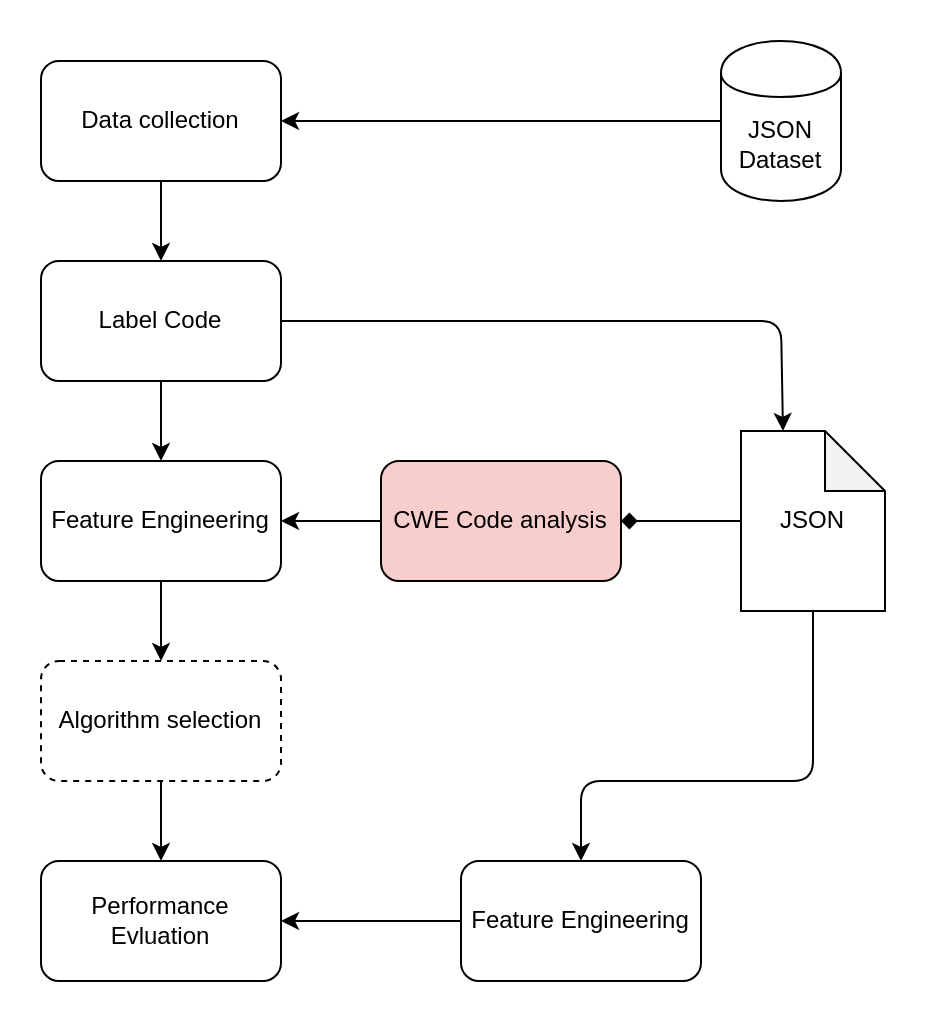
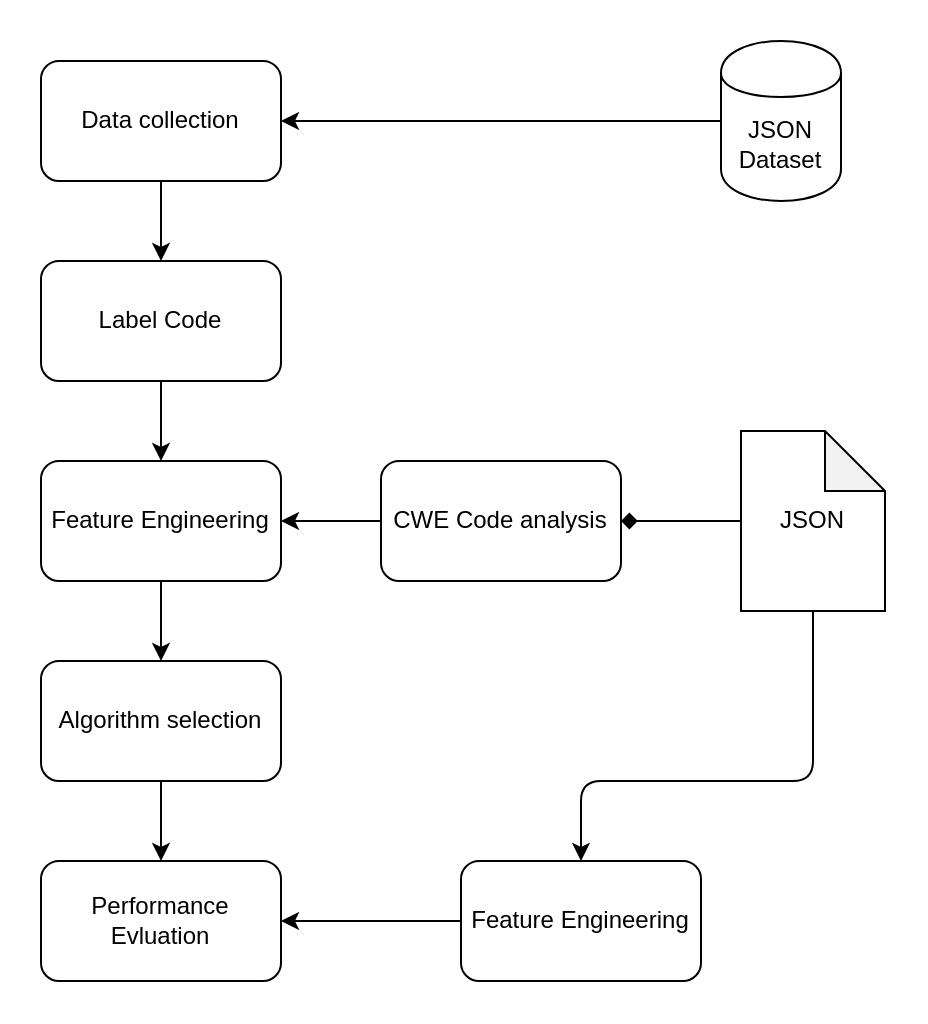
  <mxCell id="0" />
  <mxCell id="1" parent="0" />
  <mxCell id="2" value="Data collection&lt;span style=&quot;font-family: &amp;#34;helvetica&amp;#34; , &amp;#34;arial&amp;#34; , sans-serif ; font-size: 0px ; white-space: nowrap&quot;&gt;%3CmxGraphModel%3E%3Croot%3E%3CmxCell%20id%3D%220%22%2F%3E%3CmxCell%20id%3D%221%22%20parent%3D%220%22%2F%3E%3CmxCell%20id%3D%222%22%20value%3D%22%22%20style%3D%22rounded%3D1%3BwhiteSpace%3Dwrap%3Bhtml%3D1%3B%22%20vertex%3D%221%22%20parent%3D%221%22%3E%3CmxGeometry%20x%3D%22310%22%20y%3D%2240%22%20width%3D%22120%22%20height%3D%2260%22%20as%3D%22geometry%22%2F%3E%3C%2FmxCell%3E%3C%2Froot%3E%3C%2FmxGraphModel%3E&lt;/span&gt;" style="rounded=1;whiteSpace=wrap;html=1;" parent="1" vertex="1"><mxGeometry x="20" y="30" width="120" height="60" as="geometry" /></mxCell>
  <mxCell id="3" value="Label Code" style="rounded=1;whiteSpace=wrap;html=1;" parent="1" vertex="1"><mxGeometry x="20" y="130" width="120" height="60" as="geometry" /></mxCell>
  <mxCell id="4" value="Feature Engineering" style="rounded=1;whiteSpace=wrap;html=1;" parent="1" vertex="1"><mxGeometry x="20" y="230" width="120" height="60" as="geometry" /></mxCell>
- <mxCell id="5" value="Algorithm selection" style="rounded=1;whiteSpace=wrap;html=1;dashed=1;" parent="1" vertex="1"><mxGeometry x="20" y="330" width="120" height="60" as="geometry" /></mxCell>
+ <mxCell id="5" value="Algorithm selection" style="rounded=1;whiteSpace=wrap;html=1;" parent="1" vertex="1"><mxGeometry x="20" y="330" width="120" height="60" as="geometry" /></mxCell>
  <mxCell id="6" value="Performance Evluation&lt;span style=&quot;font-family: &amp;#34;helvetica&amp;#34; , &amp;#34;arial&amp;#34; , sans-serif ; font-size: 0px ; white-space: nowrap&quot;&gt;%3CmxGraphModel%3E%3Croot%3E%3CmxCell%20id%3D%220%22%2F%3E%3CmxCell%20id%3D%221%22%20parent%3D%220%22%2F%3E%3CmxCell%20id%3D%222%22%20value%3D%22Algorithm%20selection%22%20style%3D%22rounded%3D1%3BwhiteSpace%3Dwrap%3Bhtml%3D1%3B%22%20vertex%3D%221%22%20parent%3D%221%22%3E%3CmxGeometry%20x%3D%22310%22%20y%3D%22370%22%20width%3D%22120%22%20height%3D%2260%22%20as%3D%22geometry%22%2F%3E%3C%2FmxCell%3E%3C%2Froot%3E%3C%2FmxGraphModel%3E&lt;/span&gt;" style="rounded=1;whiteSpace=wrap;html=1;" parent="1" vertex="1"><mxGeometry x="20" y="430" width="120" height="60" as="geometry" /></mxCell>
  <mxCell id="7" value="" style="endArrow=classic;html=1;exitX=0.5;exitY=1;exitDx=0;exitDy=0;" parent="1" source="3" edge="1"><mxGeometry width="50" height="50" relative="1" as="geometry"><mxPoint x="20" y="600" as="sourcePoint" /><mxPoint x="80" y="230" as="targetPoint" /></mxGeometry></mxCell>
  <mxCell id="8" value="" style="endArrow=classic;html=1;exitX=0.5;exitY=1;exitDx=0;exitDy=0;entryX=0.5;entryY=0;entryDx=0;entryDy=0;" parent="1" source="5" target="6" edge="1"><mxGeometry width="50" height="50" relative="1" as="geometry"><mxPoint x="90" y="210" as="sourcePoint" /><mxPoint x="80" y="430" as="targetPoint" /></mxGeometry></mxCell>
  <mxCell id="9" value="" style="endArrow=classic;html=1;exitX=0.5;exitY=1;exitDx=0;exitDy=0;" parent="1" source="4" target="5" edge="1"><mxGeometry width="50" height="50" relative="1" as="geometry"><mxPoint x="100" y="220" as="sourcePoint" /><mxPoint x="100" y="270" as="targetPoint" /></mxGeometry></mxCell>
  <mxCell id="10" value="" style="endArrow=classic;html=1;exitX=0.5;exitY=1;exitDx=0;exitDy=0;entryX=0.5;entryY=0;entryDx=0;entryDy=0;" parent="1" source="2" target="3" edge="1"><mxGeometry width="50" height="50" relative="1" as="geometry"><mxPoint x="110" y="230" as="sourcePoint" /><mxPoint x="110" y="280" as="targetPoint" /></mxGeometry></mxCell>
  <mxCell id="11" value="JSON Dataset" style="shape=cylinder;whiteSpace=wrap;html=1;boundedLbl=1;backgroundOutline=1;" vertex="1" parent="1"><mxGeometry x="360" y="20" width="60" height="80" as="geometry" /></mxCell>
  <mxCell id="12" value="" style="endArrow=classic;html=1;exitX=0;exitY=0.5;exitDx=0;exitDy=0;entryX=1;entryY=0.5;entryDx=0;entryDy=0;" edge="1" parent="1" source="11" target="2"><mxGeometry width="50" height="50" relative="1" as="geometry"><mxPoint x="20" y="560" as="sourcePoint" /><mxPoint x="70" y="510" as="targetPoint" /></mxGeometry></mxCell>
  <mxCell id="13" value="JSON" style="shape=note;whiteSpace=wrap;html=1;backgroundOutline=1;darkOpacity=0.05;" vertex="1" parent="1"><mxGeometry x="370" y="215" width="72" height="90" as="geometry" /></mxCell>
- <mxCell id="14" value="" style="endArrow=classic;html=1;exitX=1;exitY=0.5;exitDx=0;exitDy=0;entryX=0;entryY=0;entryDx=21;entryDy=0;entryPerimeter=0;" edge="1" parent="1" source="3" target="13"><mxGeometry width="50" height="50" relative="1" as="geometry"><mxPoint x="150" y="210" as="sourcePoint" /><mxPoint x="70" y="510" as="targetPoint" /><Array as="points"><mxPoint x="390" y="160" /></Array></mxGeometry></mxCell>
  <mxCell id="15" value="" style="endArrow=diamond;html=1;exitX=0;exitY=0.5;exitDx=0;exitDy=0;exitPerimeter=0;entryX=1;entryY=0.5;entryDx=0;entryDy=0;" edge="1" parent="1" source="13" target="19"><mxGeometry width="50" height="50" relative="1" as="geometry"><mxPoint x="20" y="560" as="sourcePoint" /><mxPoint x="70" y="510" as="targetPoint" /></mxGeometry></mxCell>
  <mxCell id="16" value="Feature Engineering" style="rounded=1;whiteSpace=wrap;html=1;" vertex="1" parent="1"><mxGeometry x="230" y="430" width="120" height="60" as="geometry" /></mxCell>
  <mxCell id="17" value="" style="endArrow=classic;html=1;exitX=0.5;exitY=1;exitDx=0;exitDy=0;exitPerimeter=0;entryX=0.5;entryY=0;entryDx=0;entryDy=0;" edge="1" parent="1" source="13" target="16"><mxGeometry width="50" height="50" relative="1" as="geometry"><mxPoint x="20" y="560" as="sourcePoint" /><mxPoint x="70" y="510" as="targetPoint" /><Array as="points"><mxPoint x="406" y="390" /><mxPoint x="290" y="390" /></Array></mxGeometry></mxCell>
  <mxCell id="18" value="" style="endArrow=classic;html=1;exitX=0;exitY=0.5;exitDx=0;exitDy=0;entryX=1;entryY=0.5;entryDx=0;entryDy=0;" edge="1" parent="1" source="16" target="6"><mxGeometry width="50" height="50" relative="1" as="geometry"><mxPoint x="20" y="560" as="sourcePoint" /><mxPoint x="70" y="510" as="targetPoint" /></mxGeometry></mxCell>
- <mxCell id="19" value="CWE Code analysis" style="rounded=1;whiteSpace=wrap;html=1;fillColor=#f8cecc;" vertex="1" parent="1"><mxGeometry x="190" y="230" width="120" height="60" as="geometry" /></mxCell>
+ <mxCell id="19" value="CWE Code analysis" style="rounded=1;whiteSpace=wrap;html=1;" vertex="1" parent="1"><mxGeometry x="190" y="230" width="120" height="60" as="geometry" /></mxCell>
  <mxCell id="20" value="" style="endArrow=classic;html=1;entryX=1;entryY=0.5;entryDx=0;entryDy=0;" edge="1" parent="1" target="4"><mxGeometry width="50" height="50" relative="1" as="geometry"><mxPoint x="190" y="260" as="sourcePoint" /><mxPoint x="320" y="270" as="targetPoint" /></mxGeometry></mxCell>
